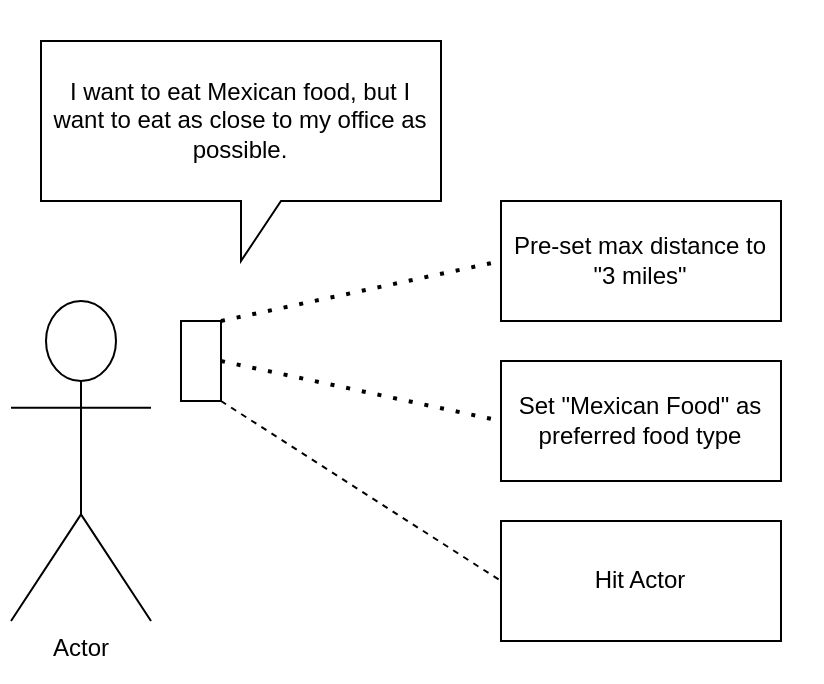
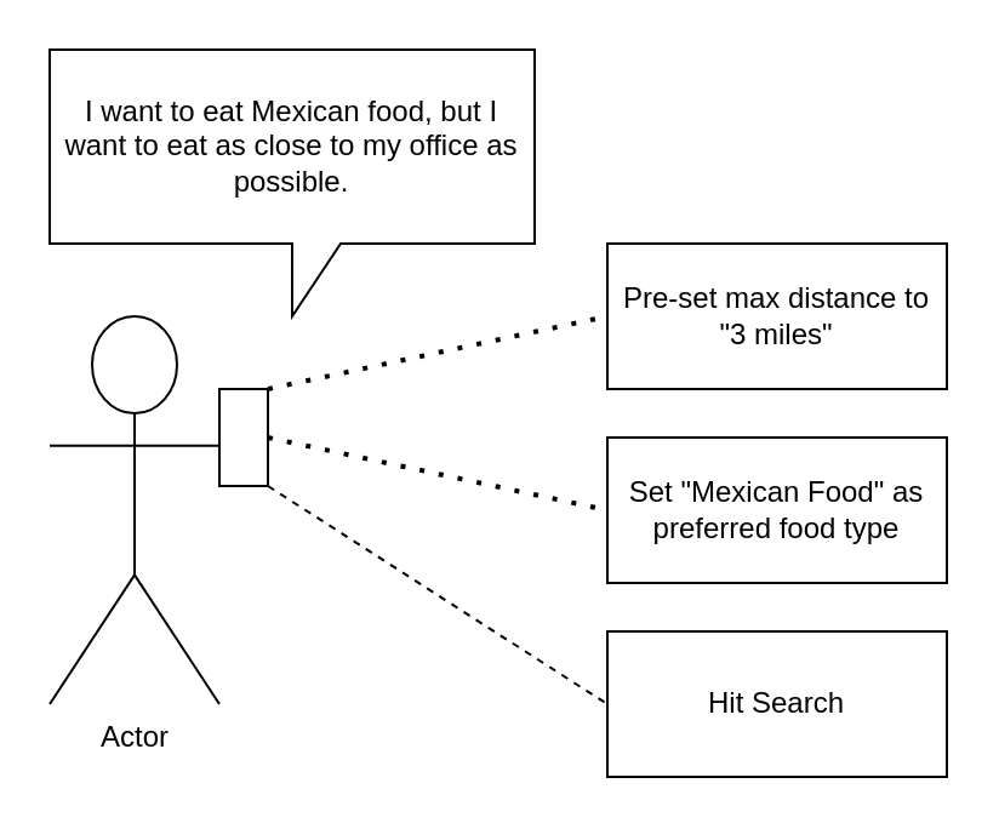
  <mxCell id="0" />
  <mxCell id="1" parent="0" />
- <mxCell id="2" value="Actor" style="shape=umlActor;verticalLabelPosition=bottom;verticalAlign=top;html=1;outlineConnect=0;" parent="1" vertex="1"><mxGeometry x="5" y="150" width="70" height="160" as="geometry" /></mxCell>
+ <mxCell id="2" value="Actor" style="shape=umlActor;verticalLabelPosition=bottom;verticalAlign=top;html=1;outlineConnect=0;" parent="1" vertex="1"><mxGeometry x="20" y="130" width="70" height="160" as="geometry" /></mxCell>
  <mxCell id="3" value="I want to eat Mexican food, but I want to eat as close to my office as possible." style="shape=callout;whiteSpace=wrap;html=1;perimeter=calloutPerimeter;fontFamily=Helvetica;" parent="1" vertex="1"><mxGeometry x="20" y="20" width="200" height="110" as="geometry" /></mxCell>
  <mxCell id="4" value="" style="rounded=0;whiteSpace=wrap;html=1;fontFamily=Helvetica;" parent="1" vertex="1"><mxGeometry x="90" y="160" width="20" height="40" as="geometry" /></mxCell>
  <mxCell id="5" value="Pre-set max distance to &quot;3 miles&quot;" style="rounded=0;whiteSpace=wrap;html=1;fontFamily=Helvetica;" parent="1" vertex="1"><mxGeometry x="250" y="100" width="140" height="60" as="geometry" /></mxCell>
  <mxCell id="6" value="&lt;span&gt;Set &quot;Mexican Food&quot; as preferred food type&lt;/span&gt;" style="rounded=0;whiteSpace=wrap;html=1;fontFamily=Helvetica;" parent="1" vertex="1"><mxGeometry x="250" y="180" width="140" height="60" as="geometry" /></mxCell>
- <mxCell id="7" value="Hit Actor" style="rounded=0;whiteSpace=wrap;html=1;fontFamily=Helvetica;" parent="1" vertex="1"><mxGeometry x="250" y="260" width="140" height="60" as="geometry" /></mxCell>
+ <mxCell id="7" value="Hit Search" style="rounded=0;whiteSpace=wrap;html=1;fontFamily=Helvetica;" parent="1" vertex="1"><mxGeometry x="250" y="260" width="140" height="60" as="geometry" /></mxCell>
  <mxCell id="8" value="" style="endArrow=none;dashed=1;html=1;fontFamily=Helvetica;exitX=1;exitY=1;exitDx=0;exitDy=0;entryX=0;entryY=0.5;entryDx=0;entryDy=0;" parent="1" source="4" target="7" edge="1"><mxGeometry width="50" height="50" relative="1" as="geometry"><mxPoint x="230" y="280" as="sourcePoint" /><mxPoint x="280" y="230" as="targetPoint" /></mxGeometry></mxCell>
  <mxCell id="9" value="" style="endArrow=none;dashed=1;html=1;dashPattern=1 3;strokeWidth=2;fontFamily=Helvetica;exitX=1;exitY=0.5;exitDx=0;exitDy=0;entryX=0;entryY=0.5;entryDx=0;entryDy=0;" parent="1" source="4" target="6" edge="1"><mxGeometry width="50" height="50" relative="1" as="geometry"><mxPoint x="110" y="220" as="sourcePoint" /><mxPoint x="160" y="170" as="targetPoint" /></mxGeometry></mxCell>
  <mxCell id="10" value="" style="endArrow=none;dashed=1;html=1;dashPattern=1 3;strokeWidth=2;fontFamily=Helvetica;exitX=1;exitY=0;exitDx=0;exitDy=0;entryX=0;entryY=0.5;entryDx=0;entryDy=0;" parent="1" source="4" target="5" edge="1"><mxGeometry width="50" height="50" relative="1" as="geometry"><mxPoint x="140" y="170" as="sourcePoint" /><mxPoint x="190" y="120" as="targetPoint" /></mxGeometry></mxCell>
